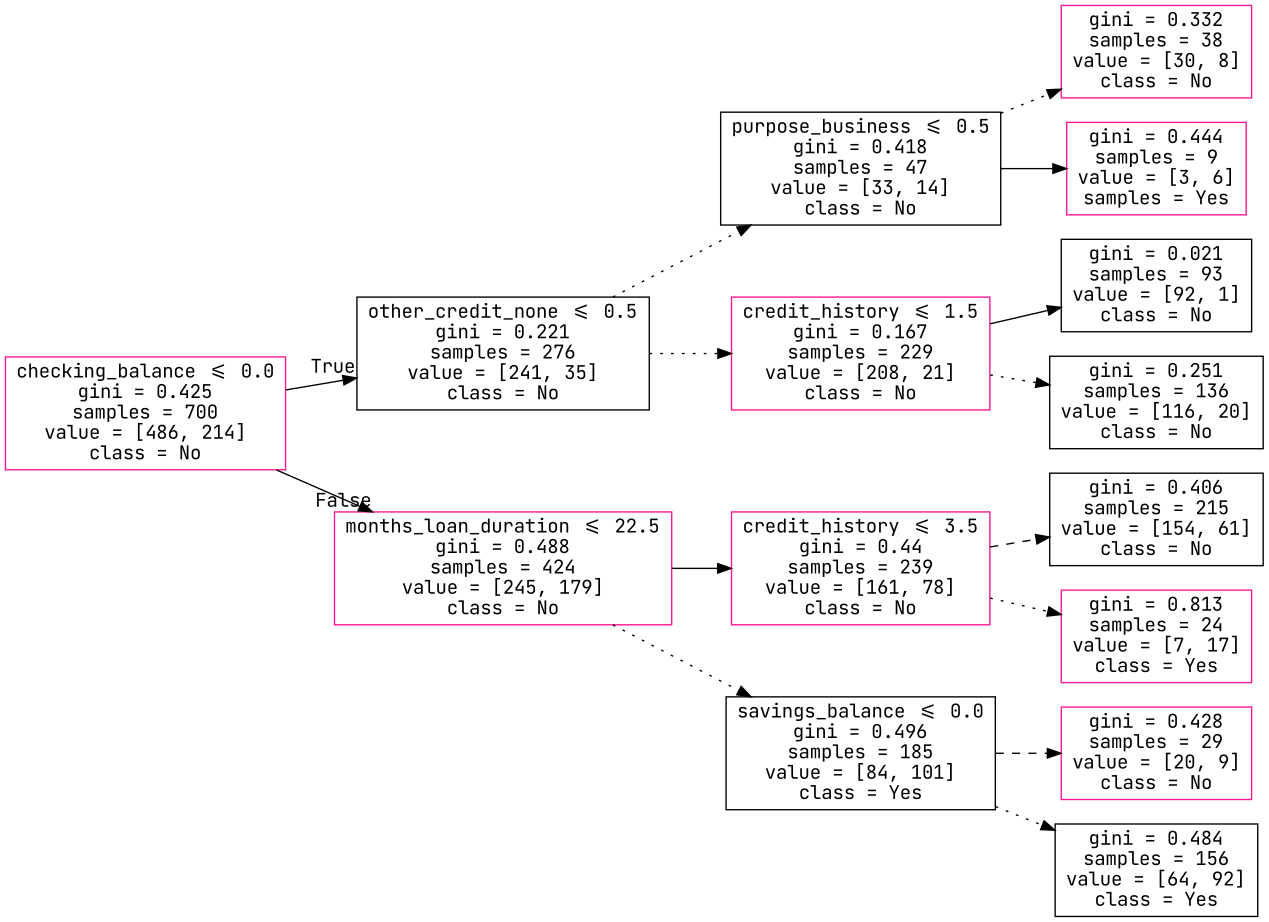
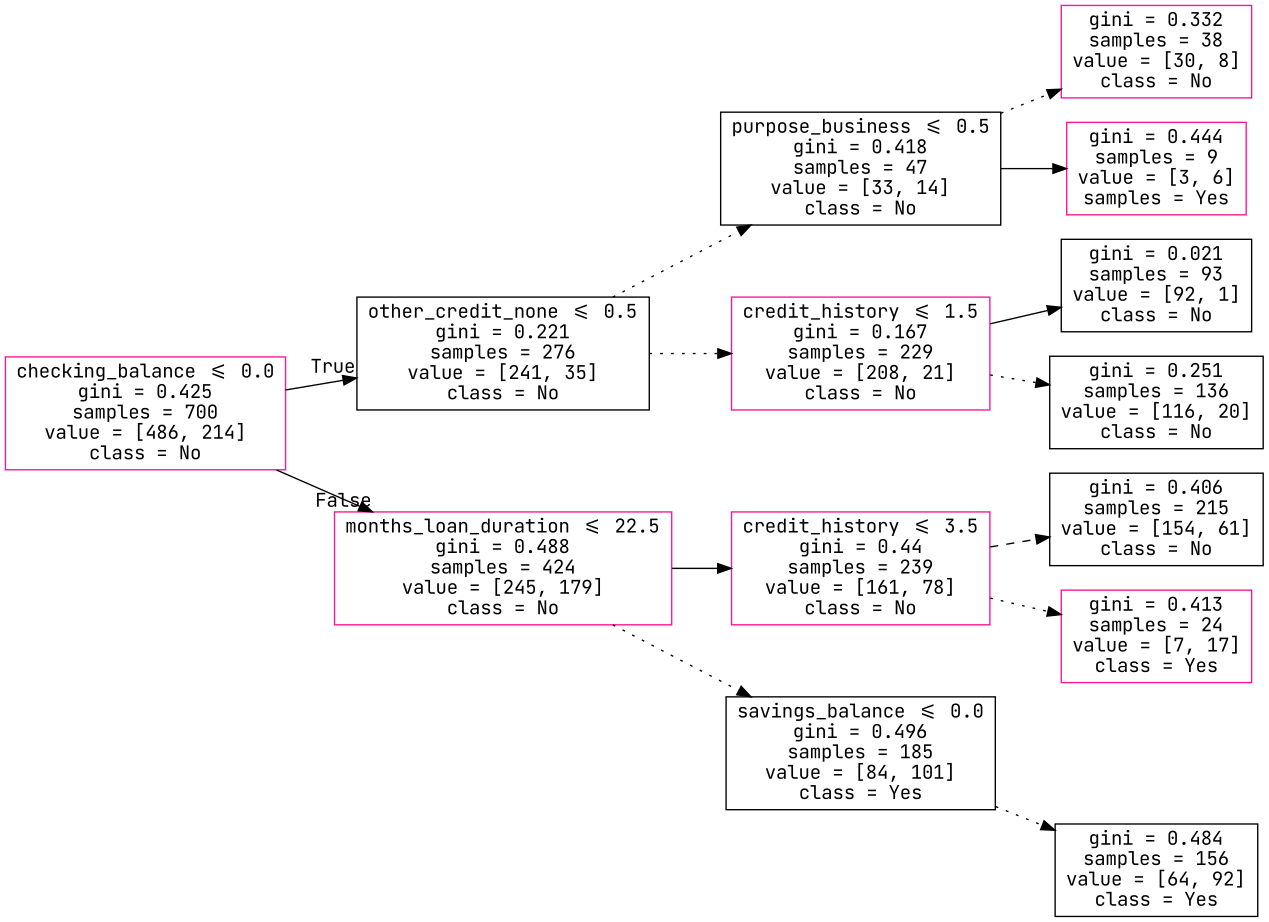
  digraph {
    fontname="JetBrains Mono"
    rankdir=LR
    node [color=deeppink fontname="JetBrains Mono" shape=box]
    edge [fontname="JetBrains Mono" style=dotted]
    n1 [label="checking_balance <= 0.0\ngini = 0.425\nsamples = 700\nvalue = [486, 214]\nclass = No"]
    n2 [color=black label="other_credit_none <= 0.5\ngini = 0.221\nsamples = 276\nvalue = [241, 35]\nclass = No"]
    n3 [label="months_loan_duration <= 22.5\ngini = 0.488\nsamples = 424\nvalue = [245, 179]\nclass = No"]
    n4 [color=black label="purpose_business <= 0.5\ngini = 0.418\nsamples = 47\nvalue = [33, 14]\nclass = No"]
    n5 [label="credit_history <= 1.5\ngini = 0.167\nsamples = 229\nvalue = [208, 21]\nclass = No"]
    n6 [label="credit_history <= 3.5\ngini = 0.44\nsamples = 239\nvalue = [161, 78]\nclass = No"]
    n7 [color=black label="savings_balance <= 0.0\ngini = 0.496\nsamples = 185\nvalue = [84, 101]\nclass = Yes"]
    n8 [label="gini = 0.332\nsamples = 38\nvalue = [30, 8]\nclass = No"]
    n9 [label="gini = 0.444\nsamples = 9\nvalue = [3, 6]\nsamples = Yes"]
    n10 [color=black label="gini = 0.021\nsamples = 93\nvalue = [92, 1]\nclass = No"]
    n11 [color=black label="gini = 0.251\nsamples = 136\nvalue = [116, 20]\nclass = No"]
    n12 [color=black label="gini = 0.406\nsamples = 215\nvalue = [154, 61]\nclass = No"]
-   n13 [label="gini = 0.813\nsamples = 24\nvalue = [7, 17]\nclass = Yes"]
-   n14 [label="gini = 0.428\nsamples = 29\nvalue = [20, 9]\nclass = No"]
+   n13 [label="gini = 0.413\nsamples = 24\nvalue = [7, 17]\nclass = Yes"]
    n15 [color=black label="gini = 0.484\nsamples = 156\nvalue = [64, 92]\nclass = Yes"]
    n1 -> n2 [headlabel=True labelangle=45 labeldistance=2.5 style=solid]
    n1 -> n3 [headlabel=False labelangle=-45 labeldistance=2.5 style=solid]
    n2 -> n4
    n2 -> n5
    n3 -> n6 [style=solid]
    n3 -> n7
    n4 -> n8
    n4 -> n9 [style=solid]
    n5 -> n10 [style=solid]
    n5 -> n11
    n6 -> n12 [style=dashed]
    n6 -> n13
-   n7 -> n14 [style=dashed]
    n7 -> n15
  }
